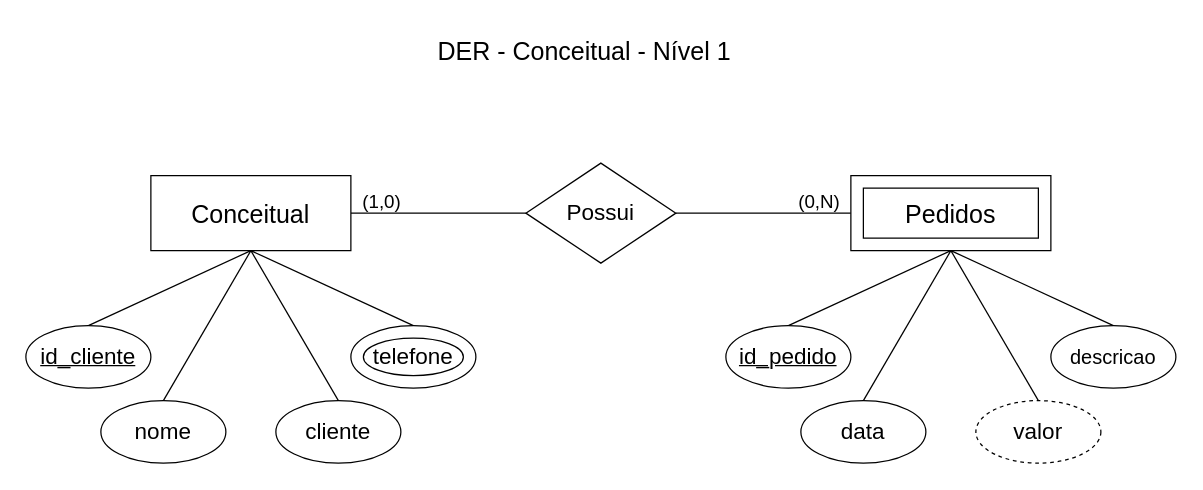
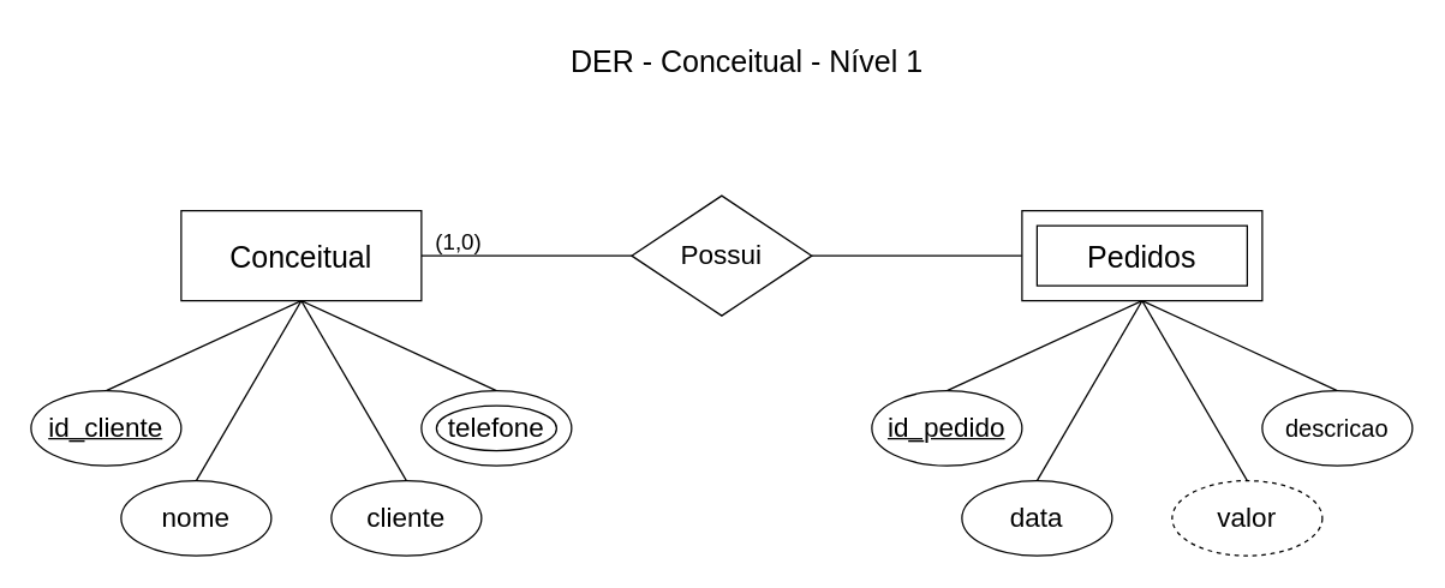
  <mxCell id="0" />
  <mxCell id="1" parent="0" />
  <mxCell id="2" style="edgeStyle=orthogonalEdgeStyle;rounded=0;orthogonalLoop=1;jettySize=auto;html=1;exitX=0;exitY=0.5;exitDx=0;exitDy=0;entryX=1;entryY=0.5;entryDx=0;entryDy=0;fontSize=18;endArrow=none;endFill=0;" edge="1" parent="1" source="7" target="16"><mxGeometry relative="1" as="geometry" /></mxCell>
  <mxCell id="3" style="edgeStyle=none;rounded=0;orthogonalLoop=1;jettySize=auto;html=1;exitX=0.5;exitY=1;exitDx=0;exitDy=0;entryX=0.5;entryY=0;entryDx=0;entryDy=0;fontSize=15;endArrow=none;endFill=0;" edge="1" parent="1" source="7" target="29"><mxGeometry relative="1" as="geometry" /></mxCell>
  <mxCell id="4" style="edgeStyle=none;rounded=0;orthogonalLoop=1;jettySize=auto;html=1;exitX=0.5;exitY=1;exitDx=0;exitDy=0;entryX=0.5;entryY=0;entryDx=0;entryDy=0;fontSize=15;endArrow=none;endFill=0;" edge="1" parent="1" source="7" target="31"><mxGeometry relative="1" as="geometry" /></mxCell>
  <mxCell id="5" style="edgeStyle=none;rounded=0;orthogonalLoop=1;jettySize=auto;html=1;exitX=0.5;exitY=1;exitDx=0;exitDy=0;entryX=0.5;entryY=0;entryDx=0;entryDy=0;fontSize=15;endArrow=none;endFill=0;" edge="1" parent="1" source="7" target="32"><mxGeometry relative="1" as="geometry" /></mxCell>
  <mxCell id="6" style="edgeStyle=none;rounded=0;orthogonalLoop=1;jettySize=auto;html=1;exitX=0.5;exitY=1;exitDx=0;exitDy=0;entryX=0.5;entryY=0;entryDx=0;entryDy=0;fontSize=15;endArrow=none;endFill=0;" edge="1" parent="1" source="7" target="30"><mxGeometry relative="1" as="geometry" /></mxCell>
  <mxCell id="7" value="" style="rounded=0;whiteSpace=wrap;html=1;" vertex="1" parent="1"><mxGeometry x="680" y="140" width="160" height="60" as="geometry" /></mxCell>
  <mxCell id="8" style="edgeStyle=orthogonalEdgeStyle;rounded=0;orthogonalLoop=1;jettySize=auto;html=1;exitX=1;exitY=0.5;exitDx=0;exitDy=0;fontSize=18;entryX=0;entryY=0.5;entryDx=0;entryDy=0;endArrow=none;endFill=0;" edge="1" parent="1" source="13" target="16"><mxGeometry relative="1" as="geometry"><mxPoint x="390" y="170" as="targetPoint" /></mxGeometry></mxCell>
  <mxCell id="9" style="rounded=0;orthogonalLoop=1;jettySize=auto;html=1;exitX=0.5;exitY=1;exitDx=0;exitDy=0;entryX=0.5;entryY=0;entryDx=0;entryDy=0;fontSize=18;endArrow=none;endFill=0;" edge="1" parent="1" source="13" target="21"><mxGeometry relative="1" as="geometry" /></mxCell>
  <mxCell id="10" style="rounded=0;orthogonalLoop=1;jettySize=auto;html=1;exitX=0.5;exitY=1;exitDx=0;exitDy=0;entryX=0.5;entryY=0;entryDx=0;entryDy=0;fontSize=18;endArrow=none;endFill=0;" edge="1" parent="1" source="13" target="20"><mxGeometry relative="1" as="geometry" /></mxCell>
  <mxCell id="11" style="rounded=0;orthogonalLoop=1;jettySize=auto;html=1;exitX=0.5;exitY=1;exitDx=0;exitDy=0;entryX=0.5;entryY=0;entryDx=0;entryDy=0;fontSize=18;endArrow=none;endFill=0;" edge="1" parent="1" source="13" target="22"><mxGeometry relative="1" as="geometry" /></mxCell>
  <mxCell id="12" style="rounded=0;orthogonalLoop=1;jettySize=auto;html=1;exitX=0.5;exitY=1;exitDx=0;exitDy=0;entryX=0.5;entryY=0;entryDx=0;entryDy=0;fontSize=18;endArrow=none;endFill=0;" edge="1" parent="1" source="13" target="23"><mxGeometry relative="1" as="geometry" /></mxCell>
  <mxCell id="13" value="" style="rounded=0;whiteSpace=wrap;html=1;" vertex="1" parent="1"><mxGeometry x="120" y="140" width="160" height="60" as="geometry" /></mxCell>
- <mxCell id="14" value="DER - Conceitual - Nível 1" style="text;html=1;strokeColor=none;fillColor=none;align=center;verticalAlign=middle;whiteSpace=wrap;rounded=0;fontSize=20;" vertex="1" parent="1"><mxGeometry x="342" y="20" width="250" height="40" as="geometry" /></mxCell>
+ <mxCell id="14" value="DER - Conceitual - Nível 1" style="text;html=1;strokeColor=none;fillColor=none;align=center;verticalAlign=middle;whiteSpace=wrap;rounded=0;fontSize=20;" vertex="1" parent="1"><mxGeometry x="372" y="20" width="250" height="40" as="geometry" /></mxCell>
  <mxCell id="15" value="Conceitual" style="text;html=1;strokeColor=none;fillColor=none;align=center;verticalAlign=middle;whiteSpace=wrap;rounded=0;fontSize=20;" vertex="1" parent="1"><mxGeometry x="130" y="150" width="140" height="40" as="geometry" /></mxCell>
  <mxCell id="16" value="" style="rhombus;whiteSpace=wrap;html=1;fontSize=18;" vertex="1" parent="1"><mxGeometry x="420" y="130" width="120" height="80" as="geometry" /></mxCell>
  <mxCell id="17" value="Possui" style="text;html=1;strokeColor=none;fillColor=none;align=center;verticalAlign=middle;whiteSpace=wrap;rounded=0;fontSize=18;" vertex="1" parent="1"><mxGeometry x="450" y="155" width="60" height="30" as="geometry" /></mxCell>
  <mxCell id="18" value="" style="rounded=0;whiteSpace=wrap;html=1;fontSize=18;" vertex="1" parent="1"><mxGeometry x="690" y="150" width="140" height="40" as="geometry" /></mxCell>
  <mxCell id="19" value="Pedidos" style="text;html=1;strokeColor=none;fillColor=none;align=center;verticalAlign=middle;whiteSpace=wrap;rounded=0;fontSize=20;" vertex="1" parent="1"><mxGeometry x="700" y="160" width="120" height="20" as="geometry" /></mxCell>
  <mxCell id="20" value="" style="ellipse;whiteSpace=wrap;html=1;fontSize=18;" vertex="1" parent="1"><mxGeometry x="20" y="260" width="100" height="50" as="geometry" /></mxCell>
  <mxCell id="21" value="" style="ellipse;whiteSpace=wrap;html=1;fontSize=18;" vertex="1" parent="1"><mxGeometry x="280" y="260" width="100" height="50" as="geometry" /></mxCell>
  <mxCell id="22" value="" style="ellipse;whiteSpace=wrap;html=1;fontSize=18;" vertex="1" parent="1"><mxGeometry x="80" y="320" width="100" height="50" as="geometry" /></mxCell>
  <mxCell id="23" value="" style="ellipse;whiteSpace=wrap;html=1;fontSize=18;" vertex="1" parent="1"><mxGeometry x="220" y="320" width="100" height="50" as="geometry" /></mxCell>
  <mxCell id="24" value="id_cliente" style="text;html=1;strokeColor=none;fillColor=none;align=center;verticalAlign=middle;whiteSpace=wrap;rounded=0;fontSize=18;fontStyle=4" vertex="1" parent="1"><mxGeometry x="30" y="270" width="80" height="30" as="geometry" /></mxCell>
  <mxCell id="25" value="nome" style="text;html=1;strokeColor=none;fillColor=none;align=center;verticalAlign=middle;whiteSpace=wrap;rounded=0;fontSize=18;" vertex="1" parent="1"><mxGeometry x="90" y="330" width="80" height="30" as="geometry" /></mxCell>
  <mxCell id="26" value="cliente" style="text;html=1;strokeColor=none;fillColor=none;align=center;verticalAlign=middle;whiteSpace=wrap;rounded=0;fontSize=18;" vertex="1" parent="1"><mxGeometry x="230" y="330" width="80" height="30" as="geometry" /></mxCell>
  <mxCell id="27" value="" style="ellipse;whiteSpace=wrap;html=1;fontSize=18;" vertex="1" parent="1"><mxGeometry x="290" y="270" width="80" height="30" as="geometry" /></mxCell>
  <mxCell id="28" value="telefone" style="text;html=1;strokeColor=none;fillColor=none;align=center;verticalAlign=middle;whiteSpace=wrap;rounded=0;fontSize=18;" vertex="1" parent="1"><mxGeometry x="290" y="270" width="80" height="30" as="geometry" /></mxCell>
  <mxCell id="29" value="" style="ellipse;whiteSpace=wrap;html=1;fontSize=18;" vertex="1" parent="1"><mxGeometry x="580" y="260" width="100" height="50" as="geometry" /></mxCell>
  <mxCell id="30" value="" style="ellipse;whiteSpace=wrap;html=1;fontSize=18;" vertex="1" parent="1"><mxGeometry x="840" y="260" width="100" height="50" as="geometry" /></mxCell>
  <mxCell id="31" value="" style="ellipse;whiteSpace=wrap;html=1;fontSize=18;" vertex="1" parent="1"><mxGeometry x="640" y="320" width="100" height="50" as="geometry" /></mxCell>
  <mxCell id="32" value="" style="ellipse;whiteSpace=wrap;html=1;fontSize=18;dashed=1;" vertex="1" parent="1"><mxGeometry x="780" y="320" width="100" height="50" as="geometry" /></mxCell>
  <mxCell id="33" value="id_pedido" style="text;html=1;strokeColor=none;fillColor=none;align=center;verticalAlign=middle;whiteSpace=wrap;rounded=0;fontSize=18;fontStyle=4" vertex="1" parent="1"><mxGeometry x="590" y="270" width="80" height="30" as="geometry" /></mxCell>
  <mxCell id="34" value="data" style="text;html=1;strokeColor=none;fillColor=none;align=center;verticalAlign=middle;whiteSpace=wrap;rounded=0;fontSize=18;" vertex="1" parent="1"><mxGeometry x="650" y="330" width="80" height="30" as="geometry" /></mxCell>
  <mxCell id="35" value="valor" style="text;html=1;strokeColor=none;fillColor=none;align=center;verticalAlign=middle;whiteSpace=wrap;rounded=0;fontSize=18;" vertex="1" parent="1"><mxGeometry x="790" y="330" width="80" height="30" as="geometry" /></mxCell>
  <mxCell id="36" value="descricao" style="text;html=1;strokeColor=none;fillColor=none;align=center;verticalAlign=middle;whiteSpace=wrap;rounded=0;fontSize=16;" vertex="1" parent="1"><mxGeometry x="850" y="270" width="80" height="30" as="geometry" /></mxCell>
  <mxCell id="37" value="(1,0)" style="text;html=1;strokeColor=none;fillColor=none;align=center;verticalAlign=middle;whiteSpace=wrap;rounded=0;dashed=1;fontSize=15;" vertex="1" parent="1"><mxGeometry x="280" y="150" width="50" height="20" as="geometry" /></mxCell>
- <mxCell id="38" value="(0,N)" style="text;html=1;strokeColor=none;fillColor=none;align=center;verticalAlign=middle;whiteSpace=wrap;rounded=0;dashed=1;fontSize=15;" vertex="1" parent="1"><mxGeometry x="630" y="150" width="50" height="20" as="geometry" /></mxCell>
